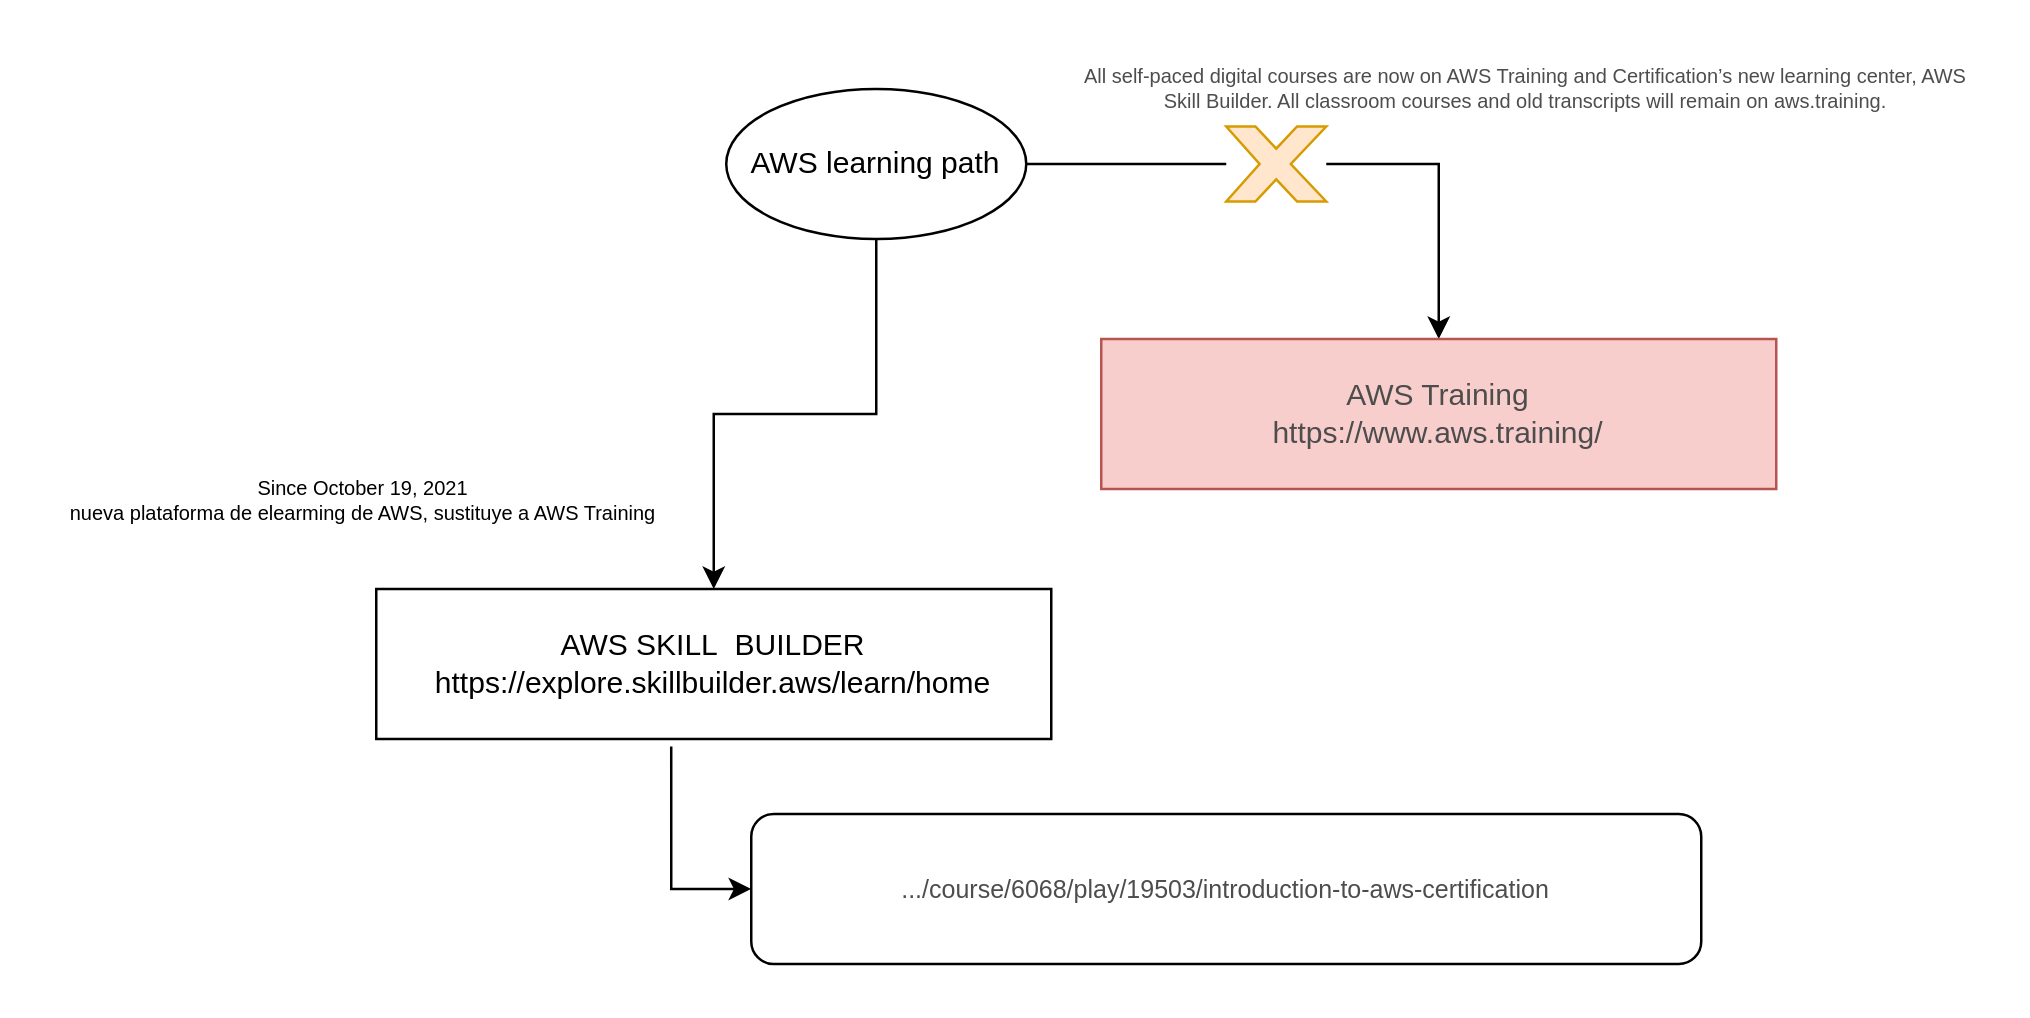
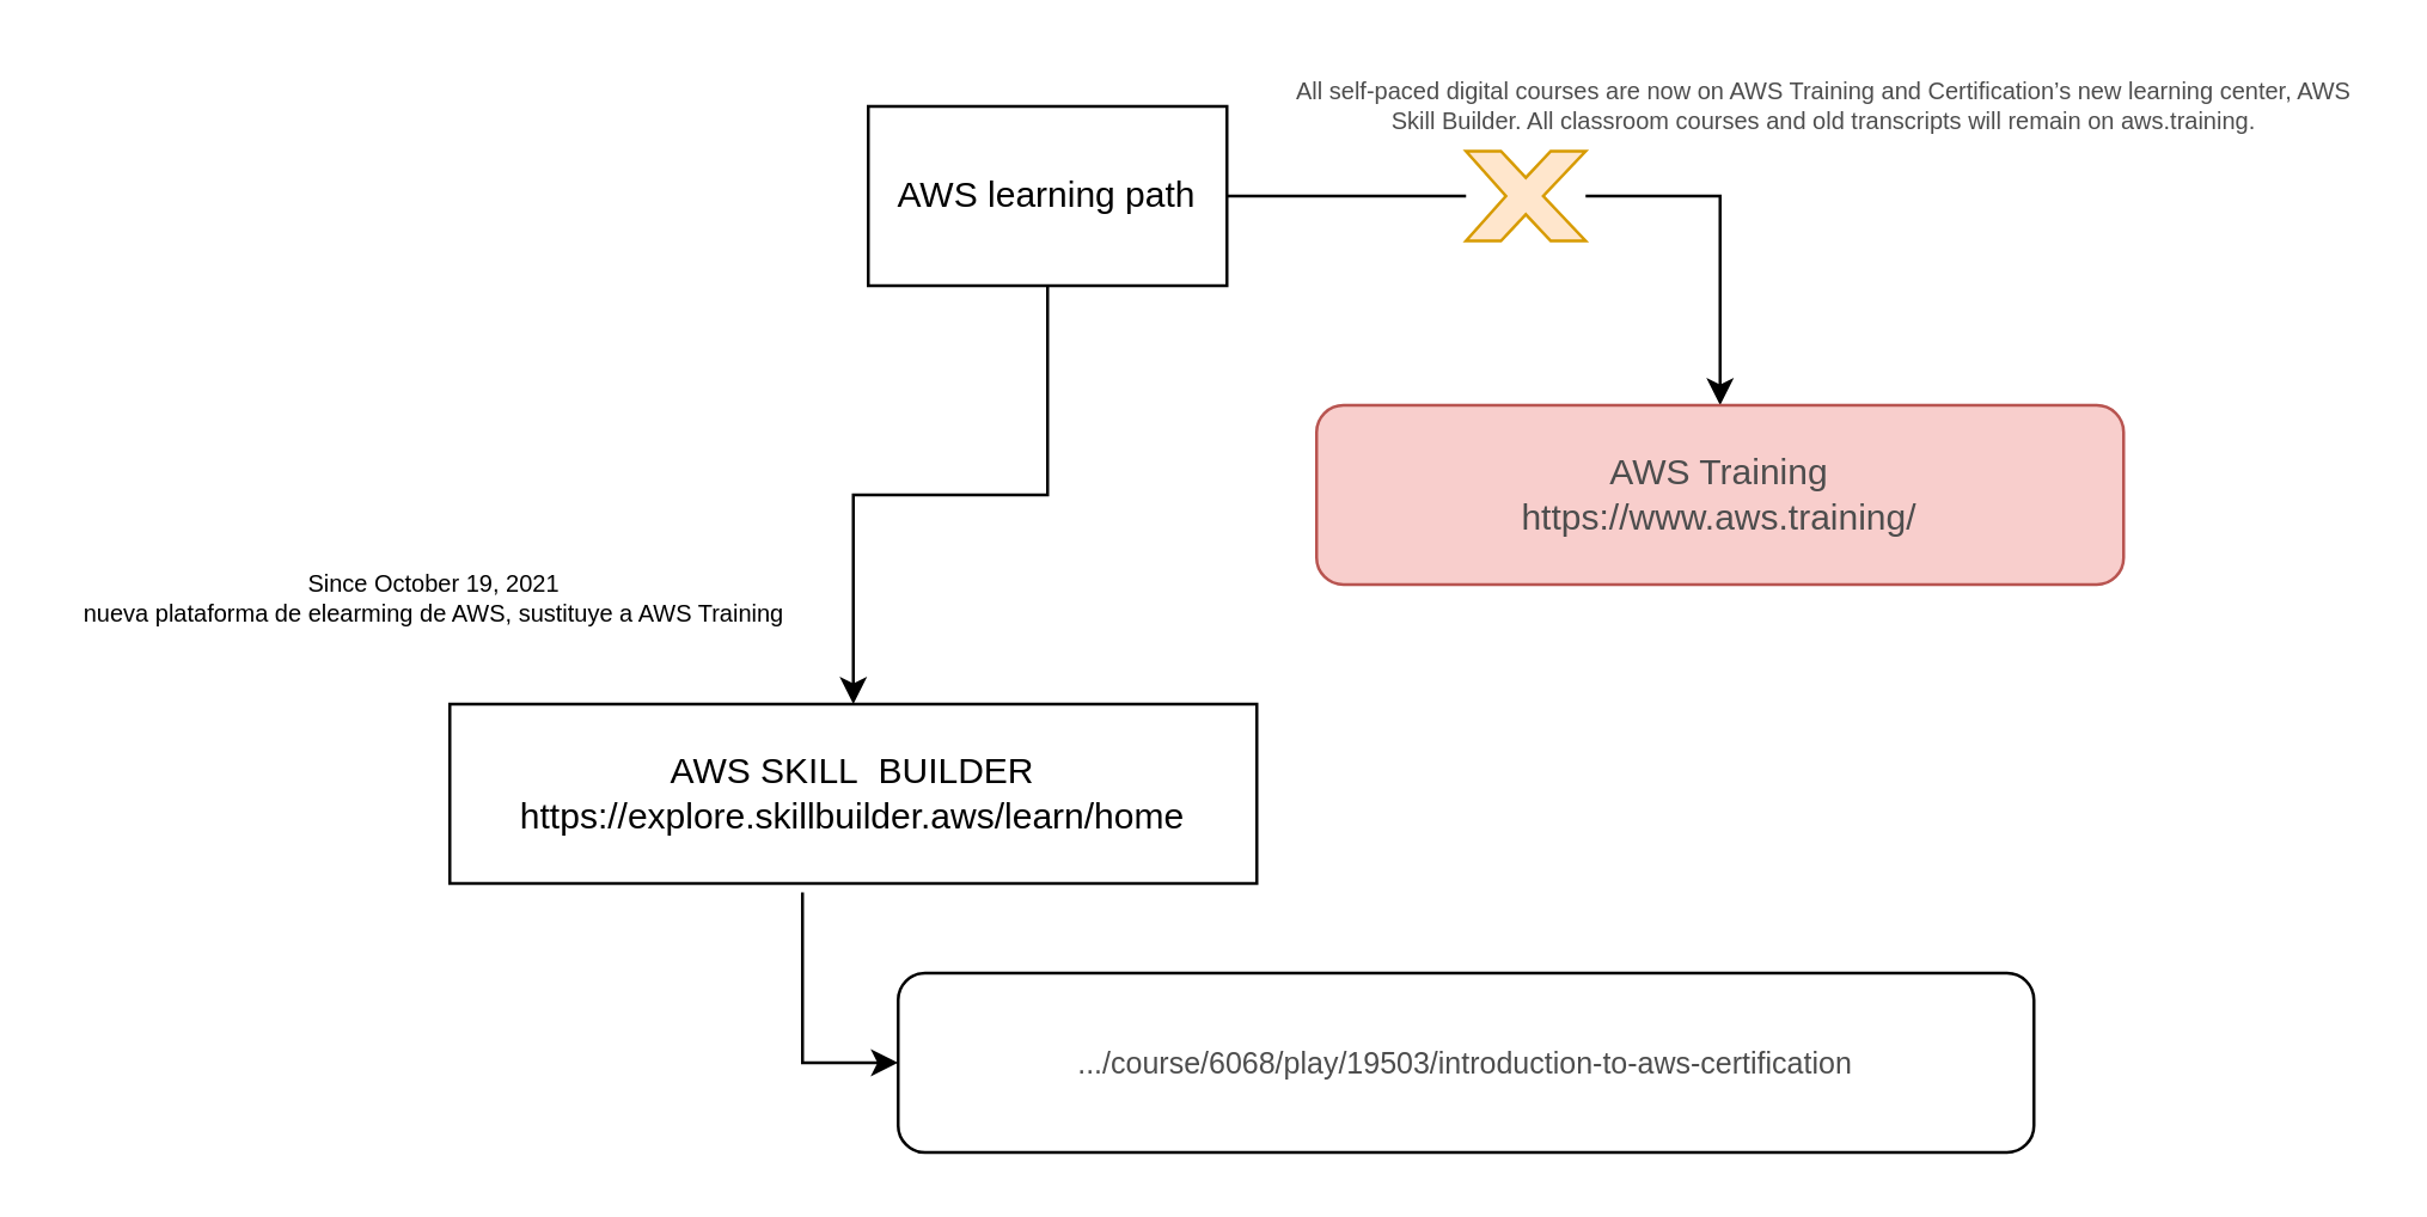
  <mxCell id="0" />
  <mxCell id="1" parent="0" />
  <mxCell id="2" value="" style="edgeStyle=orthogonalEdgeStyle;rounded=0;orthogonalLoop=1;jettySize=auto;html=1;" parent="1" source="4" target="5" edge="1"><mxGeometry relative="1" as="geometry" /></mxCell>
  <mxCell id="3" style="edgeStyle=orthogonalEdgeStyle;rounded=0;orthogonalLoop=1;jettySize=auto;html=1;startArrow=none;" parent="1" source="9" target="8" edge="1"><mxGeometry relative="1" as="geometry"><mxPoint x="440" y="65" as="targetPoint" /><Array as="points"><mxPoint x="575" y="65" /></Array></mxGeometry></mxCell>
- <mxCell id="4" value="AWS learning path" style="ellipse;whiteSpace=wrap;html=1;" parent="1" vertex="1"><mxGeometry x="290" y="35" width="120" height="60" as="geometry" /></mxCell>
+ <mxCell id="4" value="AWS learning path" style="rounded=0;whiteSpace=wrap;html=1;" parent="1" vertex="1"><mxGeometry x="290" y="35" width="120" height="60" as="geometry" /></mxCell>
  <mxCell id="5" value="AWS SKILL&amp;nbsp; BUILDER&lt;br&gt;https://explore.skillbuilder.aws/learn/home" style="rounded=0;whiteSpace=wrap;html=1;" parent="1" vertex="1"><mxGeometry x="150" y="235" width="270" height="60" as="geometry" /></mxCell>
  <mxCell id="6" value="Since October 19, 2021&lt;br&gt;nueva plataforma de elearming de AWS, sustituye a AWS Training" style="text;html=1;strokeColor=none;fillColor=none;align=center;verticalAlign=middle;whiteSpace=wrap;rounded=0;fontSize=8;" parent="1" vertex="1"><mxGeometry x="20" y="185" width="250" height="30" as="geometry" /></mxCell>
  <mxCell id="7" style="edgeStyle=orthogonalEdgeStyle;rounded=0;orthogonalLoop=1;jettySize=auto;html=1;exitX=0.437;exitY=1.05;exitDx=0;exitDy=0;entryX=0;entryY=0.5;entryDx=0;entryDy=0;fontSize=8;fontColor=#4D4D4D;exitPerimeter=0;" edge="1" parent="1" source="5" target="12"><mxGeometry relative="1" as="geometry" /></mxCell>
- <mxCell id="8" value="AWS Training&lt;br&gt;https://www.aws.training/" style="rounded=0;whiteSpace=wrap;html=1;fillColor=#f8cecc;strokeColor=#b85450;fontColor=#4D4D4D;" parent="1" vertex="1"><mxGeometry x="440" y="135" width="270" height="60" as="geometry" /></mxCell>
+ <mxCell id="8" value="AWS Training&lt;br&gt;https://www.aws.training/" style="whiteSpace=wrap;html=1;fillColor=#f8cecc;strokeColor=#b85450;fontColor=#4D4D4D;rounded=1;" parent="1" vertex="1"><mxGeometry x="440" y="135" width="270" height="60" as="geometry" /></mxCell>
  <mxCell id="9" value="" style="verticalLabelPosition=bottom;verticalAlign=top;html=1;shape=mxgraph.basic.x;fillColor=#ffe6cc;strokeColor=#d79b00;" parent="1" vertex="1"><mxGeometry x="490" y="50" width="40" height="30" as="geometry" /></mxCell>
  <mxCell id="10" value="" style="edgeStyle=orthogonalEdgeStyle;rounded=0;orthogonalLoop=1;jettySize=auto;html=1;endArrow=none;" parent="1" source="4" target="9" edge="1"><mxGeometry relative="1" as="geometry"><mxPoint x="575" y="135" as="targetPoint" /><mxPoint x="410" y="65" as="sourcePoint" /></mxGeometry></mxCell>
  <mxCell id="11" value="All self-paced digital courses are now on AWS Training and Certification’s new learning center, AWS Skill Builder. All classroom courses and old transcripts will remain on aws.training." style="text;html=1;strokeColor=none;fillColor=none;align=center;verticalAlign=middle;whiteSpace=wrap;rounded=0;fontColor=#4D4D4D;fontSize=8;" parent="1" vertex="1"><mxGeometry x="430" y="20" width="360" height="30" as="geometry" /></mxCell>
  <mxCell id="12" value=".../course/6068/play/19503/introduction-to-aws-certification" style="rounded=1;whiteSpace=wrap;html=1;fontSize=10;fontColor=#4D4D4D;" vertex="1" parent="1"><mxGeometry x="300" y="325" width="380" height="60" as="geometry" /></mxCell>
